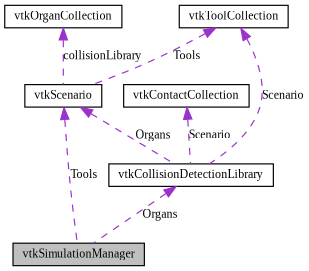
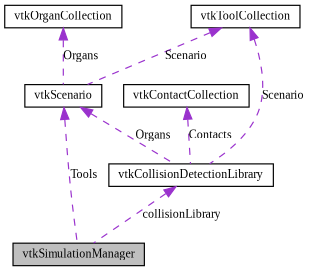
  digraph {
    fontname="Liberation Serif"
    node [color=black fontname="Liberation Serif" fontsize=10 shape=record]
    edge [color=darkorchid3 dir=back fontname="Liberation Serif" fontsize=10 labelfontname=FreeSans labelfontsize=10 style=dashed]
    n1 [fillcolor=grey75 fontcolor=black height=0.2 label=vtkSimulationManager style=filled width=0.4]
    n2 [height=0.2 label=vtkScenario width=0.4]
    n3 [height=0.2 label=vtkCollisionDetectionLibrary width=0.4]
    n4 [height=0.2 label=vtkToolCollection width=0.4]
    n5 [height=0.2 label=vtkOrganCollection width=0.4]
    n6 [height=0.2 label=vtkContactCollection width=0.4]
    n2 -> n1 [label=Tools]
    n2 -> n3 [label=Organs]
-   n3 -> n1 [label=Organs]
-   n4 -> n2 [label=Tools]
+   n3 -> n1 [label=collisionLibrary]
+   n4 -> n2 [label=Scenario]
    n4 -> n3 [label=Scenario]
-   n5 -> n2 [label=collisionLibrary]
-   n6 -> n3 [label=Scenario]
+   n5 -> n2 [label=Organs]
+   n6 -> n3 [label=Contacts]
  }
